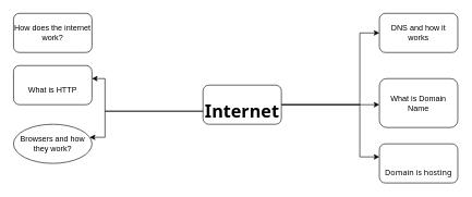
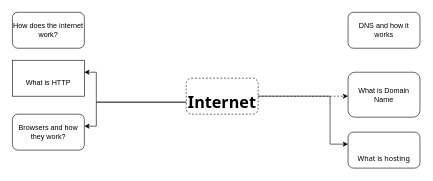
  <mxCell id="0" />
  <mxCell id="1" parent="0" />
- <mxCell id="2" value="" style="edgeStyle=orthogonalEdgeStyle;rounded=0;orthogonalLoop=1;jettySize=auto;html=1;" edge="1" parent="1" source="5" target="12"><mxGeometry relative="1" as="geometry"><Array as="points"><mxPoint x="550" y="160" /><mxPoint x="550" y="50" /></Array></mxGeometry></mxCell>
  <mxCell id="3" value="" style="edgeStyle=orthogonalEdgeStyle;rounded=0;orthogonalLoop=1;jettySize=auto;html=1;" edge="1" parent="1" source="5" target="13"><mxGeometry relative="1" as="geometry"><Array as="points"><mxPoint x="550" y="160" /><mxPoint x="550" y="240" /></Array></mxGeometry></mxCell>
- <mxCell id="4" value="" style="edgeStyle=orthogonalEdgeStyle;rounded=0;orthogonalLoop=1;jettySize=auto;html=1;" edge="1" parent="1" source="5" target="14"><mxGeometry relative="1" as="geometry"><Array as="points"><mxPoint x="580" y="160" /><mxPoint x="580" y="160" /></Array></mxGeometry></mxCell>
- <mxCell id="5" value="&lt;h1 style=&quot;box-sizing: border-box; border-width: 0px; border-style: solid; border-color: rgb(229, 231, 235); --tw-border-spacing-x: 0; --tw-border-spacing-y: 0; --tw-translate-x: 0; --tw-translate-y: 0; --tw-rotate: 0; --tw-skew-x: 0; --tw-skew-y: 0; --tw-scale-x: 1; --tw-scale-y: 1; --tw-pan-x: ; --tw-pan-y: ; --tw-pinch-zoom: ; --tw-scroll-snap-strictness: proximity; --tw-gradient-from-position: ; --tw-gradient-via-position: ; --tw-gradient-to-position: ; --tw-ordinal: ; --tw-slashed-zero: ; --tw-numeric-figure: ; --tw-numeric-spacing: ; --tw-numeric-fraction: ; --tw-ring-inset: ; --tw-ring-offset-width: 0px; --tw-ring-offset-color: #fff; --tw-ring-color: rgb(59 130 246 / .5); --tw-ring-offset-shadow: 0 0 #0000; --tw-ring-shadow: 0 0 #0000; --tw-shadow: 0 0 #0000; --tw-shadow-colored: 0 0 #0000; --tw-blur: ; --tw-brightness: ; --tw-contrast: ; --tw-grayscale: ; --tw-hue-rotate: ; --tw-invert: ; --tw-saturate: ; --tw-sepia: ; --tw-drop-shadow: ; --tw-backdrop-blur: ; --tw-backdrop-brightness: ; --tw-backdrop-contrast: ; --tw-backdrop-grayscale: ; --tw-backdrop-hue-rotate: ; --tw-backdrop-invert: ; --tw-backdrop-opacity: ; --tw-backdrop-saturate: ; --tw-backdrop-sepia: ; font-size: 2.25em; margin: 1.75rem 0px 0.625rem; color: var(--tw-prose-headings); line-height: 1.111; font-family: ui-sans-serif, system-ui, -apple-system, BlinkMacSystemFont, &amp;quot;Segoe UI&amp;quot;, Roboto, &amp;quot;Helvetica Neue&amp;quot;, Arial, &amp;quot;Noto Sans&amp;quot;, sans-serif, &amp;quot;Apple Color Emoji&amp;quot;, &amp;quot;Segoe UI Emoji&amp;quot;, &amp;quot;Segoe UI Symbol&amp;quot;, &amp;quot;Noto Color Emoji&amp;quot;; text-align: start; background-color: rgb(255, 255, 255);&quot; id=&quot;internet&quot;&gt;Internet&lt;/h1&gt;" style="rounded=1;whiteSpace=wrap;html=1;" vertex="1" parent="1"><mxGeometry x="310" y="130" width="120" height="60" as="geometry" /></mxCell>
+ <mxCell id="4" value="" style="edgeStyle=orthogonalEdgeStyle;rounded=0;orthogonalLoop=1;jettySize=auto;html=1;dashed=1;" edge="1" parent="1" source="5" target="14"><mxGeometry relative="1" as="geometry"><Array as="points"><mxPoint x="580" y="160" /><mxPoint x="580" y="160" /></Array></mxGeometry></mxCell>
+ <mxCell id="5" value="&lt;h1 style=&quot;box-sizing: border-box; border-width: 0px; border-style: solid; border-color: rgb(229, 231, 235); --tw-border-spacing-x: 0; --tw-border-spacing-y: 0; --tw-translate-x: 0; --tw-translate-y: 0; --tw-rotate: 0; --tw-skew-x: 0; --tw-skew-y: 0; --tw-scale-x: 1; --tw-scale-y: 1; --tw-pan-x: ; --tw-pan-y: ; --tw-pinch-zoom: ; --tw-scroll-snap-strictness: proximity; --tw-gradient-from-position: ; --tw-gradient-via-position: ; --tw-gradient-to-position: ; --tw-ordinal: ; --tw-slashed-zero: ; --tw-numeric-figure: ; --tw-numeric-spacing: ; --tw-numeric-fraction: ; --tw-ring-inset: ; --tw-ring-offset-width: 0px; --tw-ring-offset-color: #fff; --tw-ring-color: rgb(59 130 246 / .5); --tw-ring-offset-shadow: 0 0 #0000; --tw-ring-shadow: 0 0 #0000; --tw-shadow: 0 0 #0000; --tw-shadow-colored: 0 0 #0000; --tw-blur: ; --tw-brightness: ; --tw-contrast: ; --tw-grayscale: ; --tw-hue-rotate: ; --tw-invert: ; --tw-saturate: ; --tw-sepia: ; --tw-drop-shadow: ; --tw-backdrop-blur: ; --tw-backdrop-brightness: ; --tw-backdrop-contrast: ; --tw-backdrop-grayscale: ; --tw-backdrop-hue-rotate: ; --tw-backdrop-invert: ; --tw-backdrop-opacity: ; --tw-backdrop-saturate: ; --tw-backdrop-sepia: ; font-size: 2.25em; margin: 1.75rem 0px 0.625rem; color: var(--tw-prose-headings); line-height: 1.111; font-family: ui-sans-serif, system-ui, -apple-system, BlinkMacSystemFont, &amp;quot;Segoe UI&amp;quot;, Roboto, &amp;quot;Helvetica Neue&amp;quot;, Arial, &amp;quot;Noto Sans&amp;quot;, sans-serif, &amp;quot;Apple Color Emoji&amp;quot;, &amp;quot;Segoe UI Emoji&amp;quot;, &amp;quot;Segoe UI Symbol&amp;quot;, &amp;quot;Noto Color Emoji&amp;quot;; text-align: start; background-color: rgb(255, 255, 255);&quot; id=&quot;internet&quot;&gt;Internet&lt;/h1&gt;" style="rounded=1;whiteSpace=wrap;html=1;dashed=1;" vertex="1" parent="1"><mxGeometry x="310" y="130" width="120" height="60" as="geometry" /></mxCell>
  <mxCell id="6" value="How does the internet work?" style="whiteSpace=wrap;html=1;rounded=1;" vertex="1" parent="1"><mxGeometry x="20" y="20" width="120" height="60" as="geometry" /></mxCell>
- <mxCell id="7" value="&lt;br&gt;What is HTTP" style="whiteSpace=wrap;html=1;rounded=1;" vertex="1" parent="1"><mxGeometry x="20" y="100" width="120" height="60" as="geometry" /></mxCell>
- <mxCell id="8" value="Browsers and how they work?" style="ellipse;whiteSpace=wrap;html=1;" vertex="1" parent="1"><mxGeometry x="20" y="190" width="120" height="60" as="geometry" /></mxCell>
+ <mxCell id="7" value="&lt;br&gt;What is HTTP" style="whiteSpace=wrap;html=1;rounded=0;" vertex="1" parent="1"><mxGeometry x="20" y="100" width="120" height="60" as="geometry" /></mxCell>
+ <mxCell id="8" value="Browsers and how they work?" style="rounded=1;whiteSpace=wrap;html=1;" vertex="1" parent="1"><mxGeometry x="20" y="190" width="120" height="60" as="geometry" /></mxCell>
  <mxCell id="9" value="" style="group" vertex="1" connectable="0" parent="1"><mxGeometry x="160" y="40" height="170" as="geometry" /></mxCell>
  <mxCell id="10" value="" style="edgeStyle=orthogonalEdgeStyle;rounded=0;orthogonalLoop=1;jettySize=auto;html=1;" edge="1" parent="9" source="5" target="7"><mxGeometry relative="1" as="geometry"><Array as="points"><mxPoint y="130" /><mxPoint y="80" /></Array></mxGeometry></mxCell>
  <mxCell id="11" value="" style="edgeStyle=orthogonalEdgeStyle;rounded=0;orthogonalLoop=1;jettySize=auto;html=1;" edge="1" parent="9" source="5" target="8"><mxGeometry relative="1" as="geometry"><Array as="points"><mxPoint y="130" /><mxPoint y="170" /></Array></mxGeometry></mxCell>
  <mxCell id="12" value="DNS and how it works" style="whiteSpace=wrap;html=1;rounded=1;" vertex="1" parent="1"><mxGeometry x="580" y="20" width="120" height="60" as="geometry" /></mxCell>
- <mxCell id="13" value="&lt;h1 style=&quot;box-sizing: border-box; border-width: 0px; border-style: solid; border-color: rgb(229, 231, 235); --tw-border-spacing-x: 0; --tw-border-spacing-y: 0; --tw-translate-x: 0; --tw-translate-y: 0; --tw-rotate: 0; --tw-skew-x: 0; --tw-skew-y: 0; --tw-scale-x: 1; --tw-scale-y: 1; --tw-pan-x: ; --tw-pan-y: ; --tw-pinch-zoom: ; --tw-scroll-snap-strictness: proximity; --tw-gradient-from-position: ; --tw-gradient-via-position: ; --tw-gradient-to-position: ; --tw-ordinal: ; --tw-slashed-zero: ; --tw-numeric-figure: ; --tw-numeric-spacing: ; --tw-numeric-fraction: ; --tw-ring-inset: ; --tw-ring-offset-width: 0px; --tw-ring-offset-color: #fff; --tw-ring-color: rgb(59 130 246 / .5); --tw-ring-offset-shadow: 0 0 #0000; --tw-ring-shadow: 0 0 #0000; --tw-shadow: 0 0 #0000; --tw-shadow-colored: 0 0 #0000; --tw-blur: ; --tw-brightness: ; --tw-contrast: ; --tw-grayscale: ; --tw-hue-rotate: ; --tw-invert: ; --tw-saturate: ; --tw-sepia: ; --tw-drop-shadow: ; --tw-backdrop-blur: ; --tw-backdrop-brightness: ; --tw-backdrop-contrast: ; --tw-backdrop-grayscale: ; --tw-backdrop-hue-rotate: ; --tw-backdrop-invert: ; --tw-backdrop-opacity: ; --tw-backdrop-saturate: ; --tw-backdrop-sepia: ; margin: 1.75rem 0px 0.625rem; color: var(--tw-prose-headings); line-height: 1.111; font-family: ui-sans-serif, system-ui, -apple-system, BlinkMacSystemFont, &amp;quot;Segoe UI&amp;quot;, Roboto, &amp;quot;Helvetica Neue&amp;quot;, Arial, &amp;quot;Noto Sans&amp;quot;, sans-serif, &amp;quot;Apple Color Emoji&amp;quot;, &amp;quot;Segoe UI Emoji&amp;quot;, &amp;quot;Segoe UI Symbol&amp;quot;, &amp;quot;Noto Color Emoji&amp;quot;; text-align: start; background-color: rgb(255, 255, 255);&quot; id=&quot;hosting&quot;&gt;&lt;span style=&quot;font-weight: normal;&quot;&gt;&lt;font style=&quot;font-size: 12px;&quot;&gt;Domain is hosting&lt;/font&gt;&lt;/span&gt;&lt;br&gt;&lt;/h1&gt;" style="whiteSpace=wrap;html=1;rounded=1;" vertex="1" parent="1"><mxGeometry x="580" y="220" width="120" height="60" as="geometry" /></mxCell>
+ <mxCell id="13" value="&lt;h1 style=&quot;box-sizing: border-box; border-width: 0px; border-style: solid; border-color: rgb(229, 231, 235); --tw-border-spacing-x: 0; --tw-border-spacing-y: 0; --tw-translate-x: 0; --tw-translate-y: 0; --tw-rotate: 0; --tw-skew-x: 0; --tw-skew-y: 0; --tw-scale-x: 1; --tw-scale-y: 1; --tw-pan-x: ; --tw-pan-y: ; --tw-pinch-zoom: ; --tw-scroll-snap-strictness: proximity; --tw-gradient-from-position: ; --tw-gradient-via-position: ; --tw-gradient-to-position: ; --tw-ordinal: ; --tw-slashed-zero: ; --tw-numeric-figure: ; --tw-numeric-spacing: ; --tw-numeric-fraction: ; --tw-ring-inset: ; --tw-ring-offset-width: 0px; --tw-ring-offset-color: #fff; --tw-ring-color: rgb(59 130 246 / .5); --tw-ring-offset-shadow: 0 0 #0000; --tw-ring-shadow: 0 0 #0000; --tw-shadow: 0 0 #0000; --tw-shadow-colored: 0 0 #0000; --tw-blur: ; --tw-brightness: ; --tw-contrast: ; --tw-grayscale: ; --tw-hue-rotate: ; --tw-invert: ; --tw-saturate: ; --tw-sepia: ; --tw-drop-shadow: ; --tw-backdrop-blur: ; --tw-backdrop-brightness: ; --tw-backdrop-contrast: ; --tw-backdrop-grayscale: ; --tw-backdrop-hue-rotate: ; --tw-backdrop-invert: ; --tw-backdrop-opacity: ; --tw-backdrop-saturate: ; --tw-backdrop-sepia: ; margin: 1.75rem 0px 0.625rem; color: var(--tw-prose-headings); line-height: 1.111; font-family: ui-sans-serif, system-ui, -apple-system, BlinkMacSystemFont, &amp;quot;Segoe UI&amp;quot;, Roboto, &amp;quot;Helvetica Neue&amp;quot;, Arial, &amp;quot;Noto Sans&amp;quot;, sans-serif, &amp;quot;Apple Color Emoji&amp;quot;, &amp;quot;Segoe UI Emoji&amp;quot;, &amp;quot;Segoe UI Symbol&amp;quot;, &amp;quot;Noto Color Emoji&amp;quot;; text-align: start; background-color: rgb(255, 255, 255);&quot; id=&quot;hosting&quot;&gt;&lt;span style=&quot;font-weight: normal;&quot;&gt;&lt;font style=&quot;font-size: 12px;&quot;&gt;What is hosting&lt;/font&gt;&lt;/span&gt;&lt;br&gt;&lt;/h1&gt;" style="whiteSpace=wrap;html=1;rounded=1;" vertex="1" parent="1"><mxGeometry x="580" y="220" width="120" height="60" as="geometry" /></mxCell>
  <mxCell id="14" value="What is Domain Name" style="whiteSpace=wrap;html=1;rounded=1;" vertex="1" parent="1"><mxGeometry x="580" y="120" width="120" height="75" as="geometry" /></mxCell>
